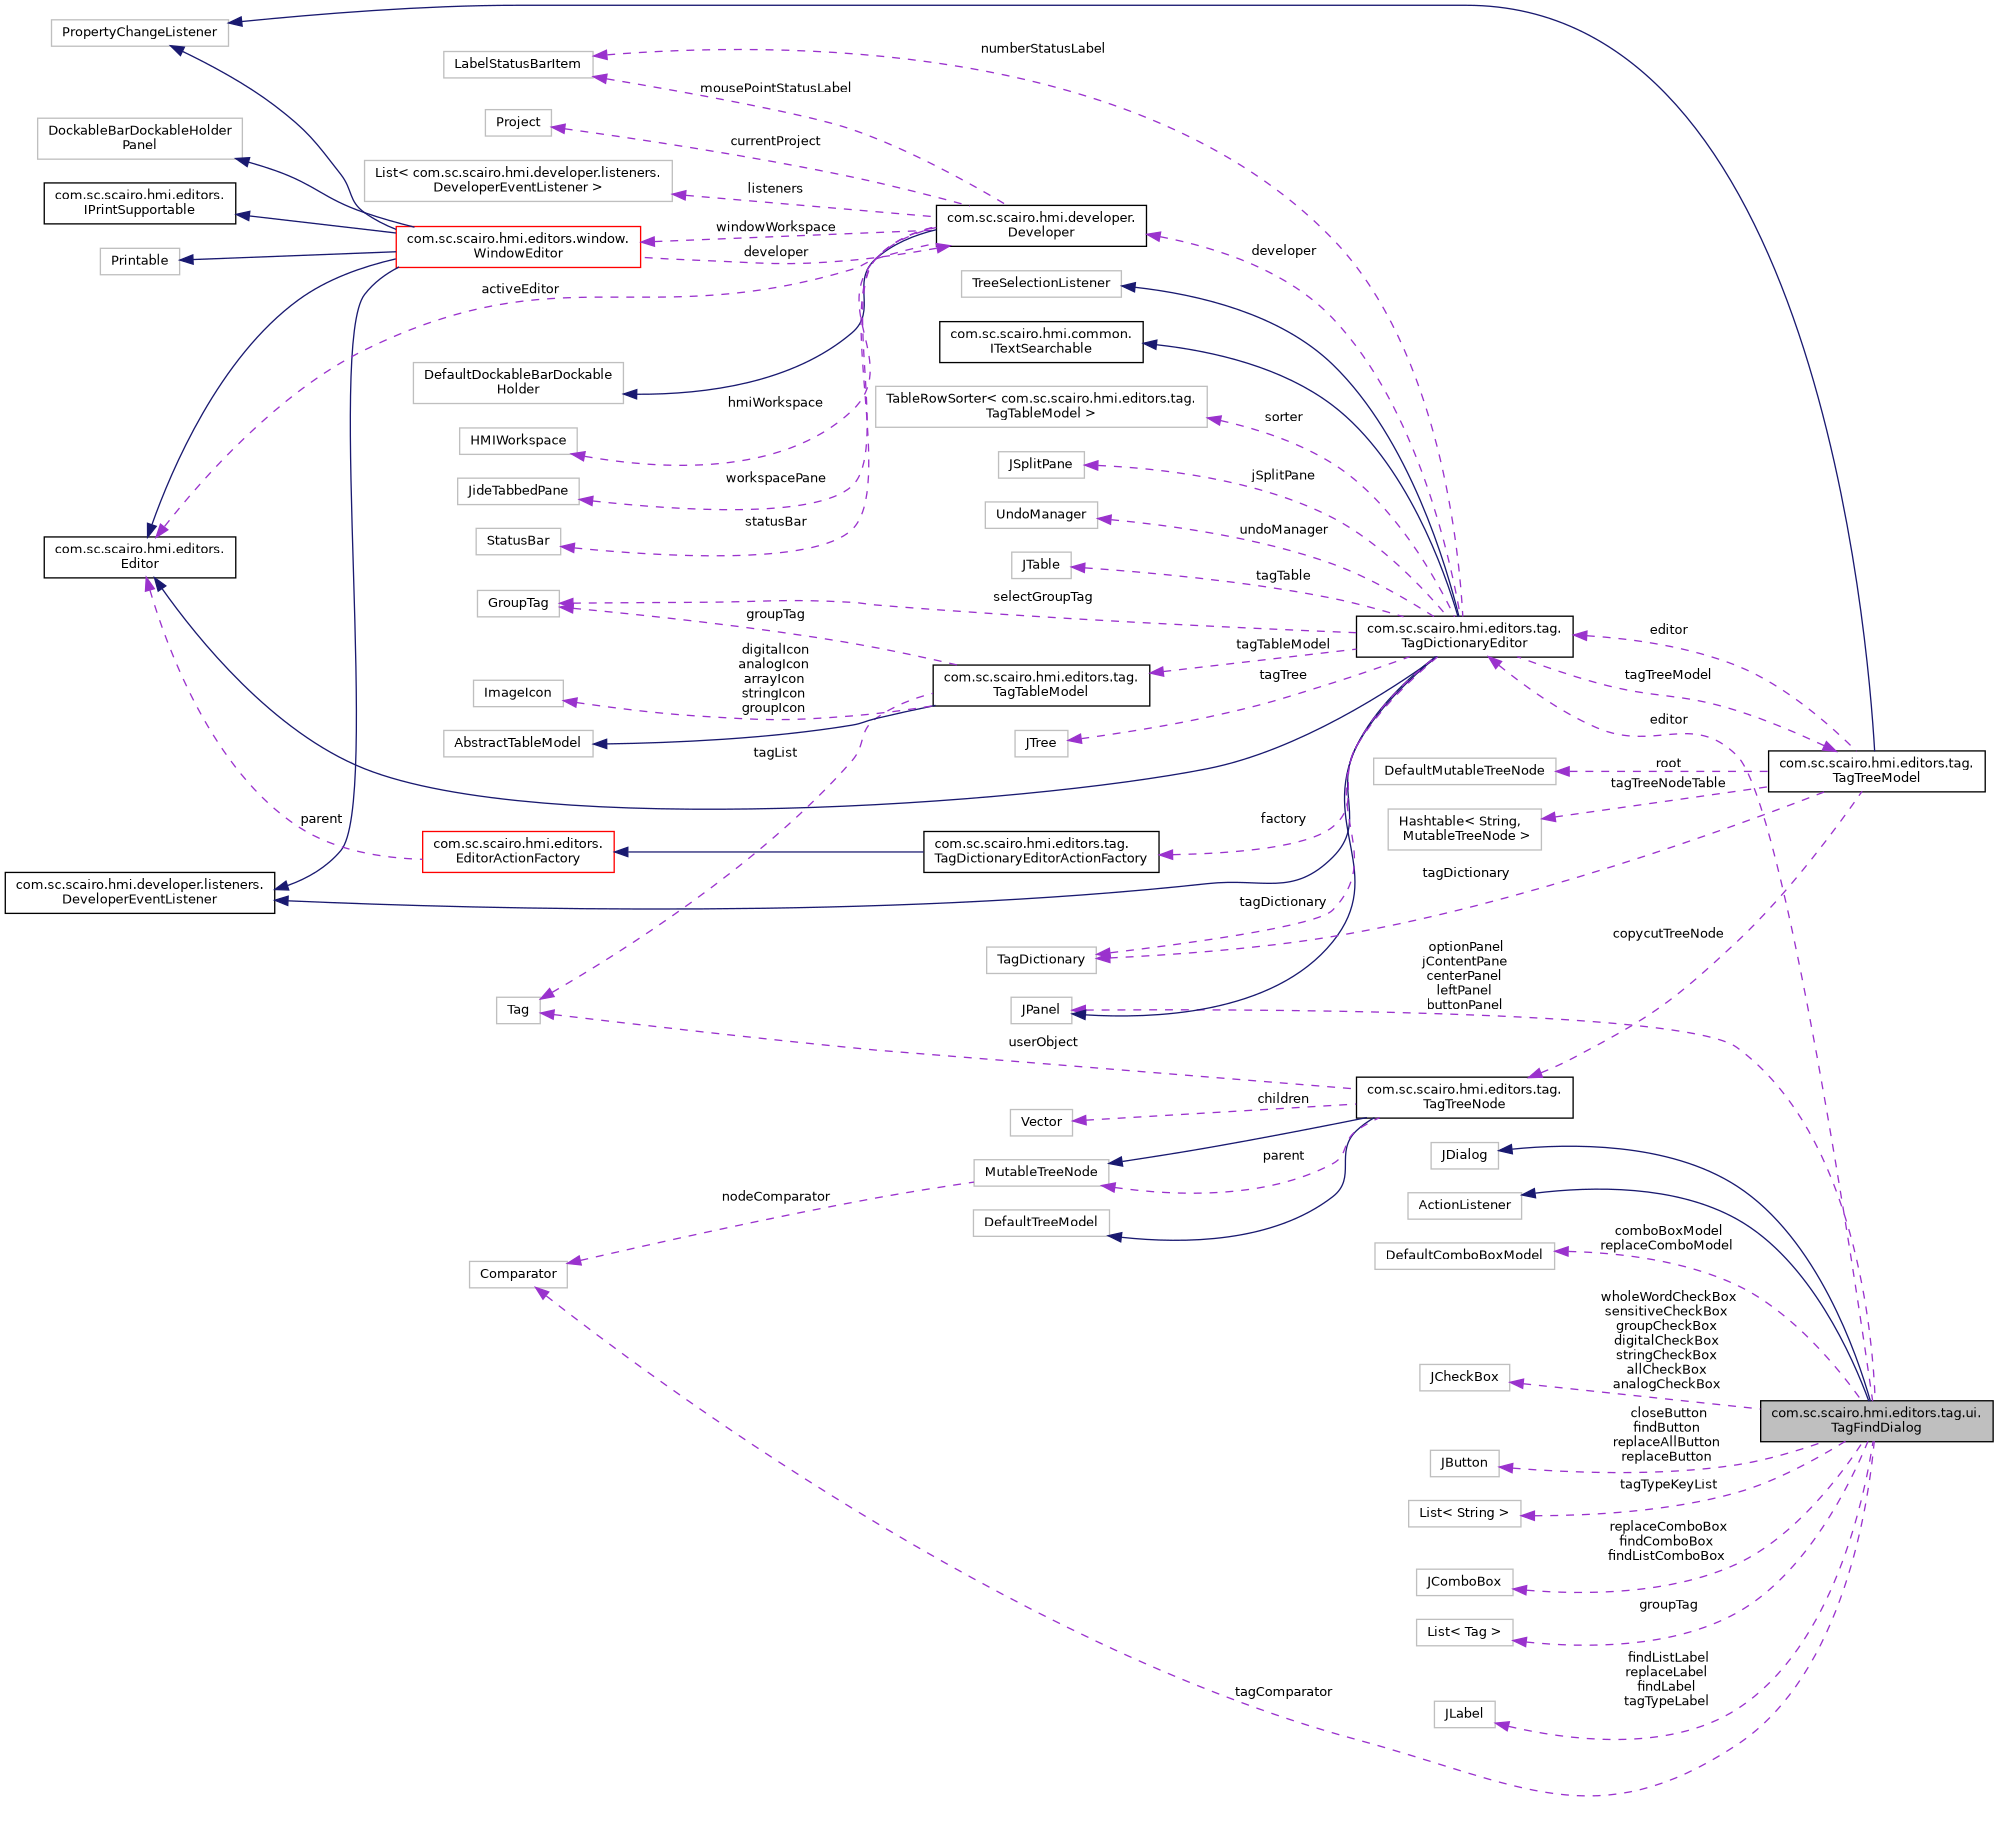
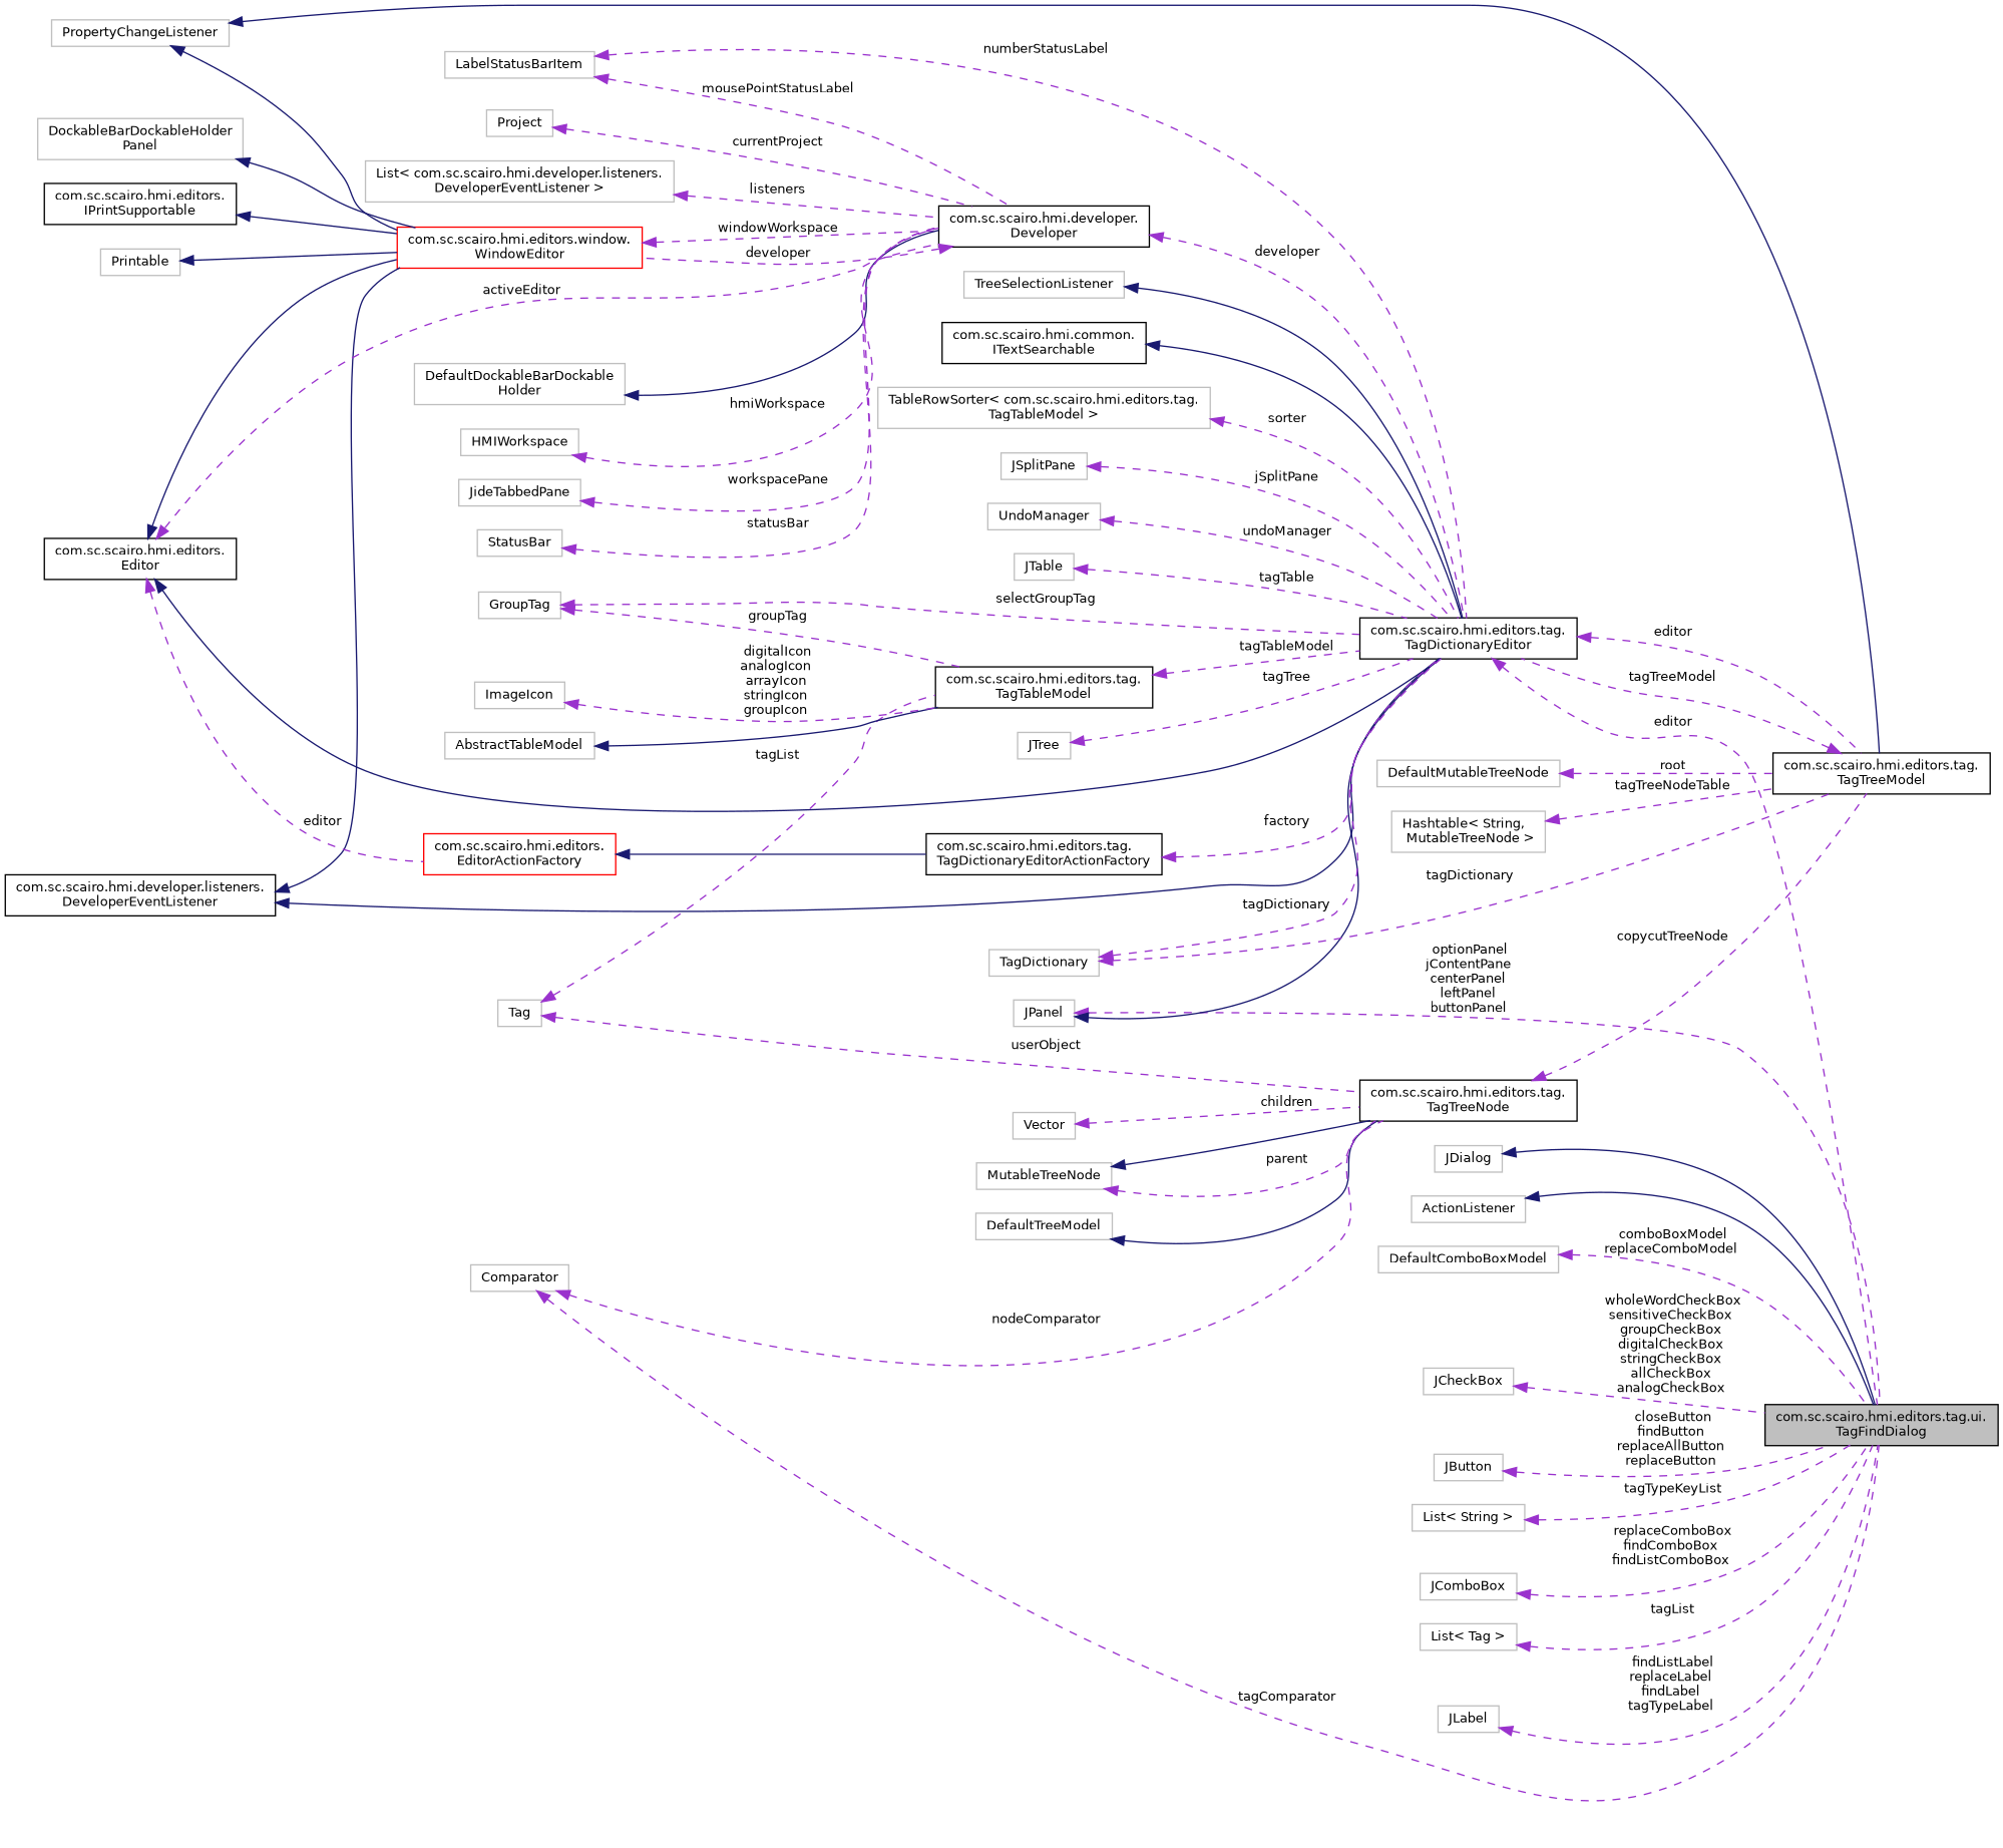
  digraph {
    rankdir=LR
    node [color=grey75 fillcolor=white fontname=Helvetica fontsize=10 shape=record style=filled]
    edge [color=darkorchid3 dir=back fontname=Helvetica fontsize=10 labelfontname=Helvetica labelfontsize=10 style=dashed]
    n1 [color=black fillcolor=grey75 fontcolor=black height=0.2 label="com.sc.scairo.hmi.editors.tag.ui.\lTagFindDialog" width=0.4]
    n2 [height=0.2 label=JDialog width=0.4]
    n3 [height=0.2 label=ActionListener width=0.4]
    n4 [color=black height=0.2 label="com.sc.scairo.hmi.editors.tag.\lTagDictionaryEditor" width=0.4]
    n5 [color=black height=0.2 label="com.sc.scairo.hmi.editors.tag.\lTagTreeModel" width=0.4]
    n6 [height=0.2 label=JPanel width=0.4]
    n7 [color=black height=0.2 label="com.sc.scairo.hmi.developer.listeners.\lDeveloperEventListener" width=0.4]
    n8 [color=red height=0.2 label="com.sc.scairo.hmi.editors.window.\lWindowEditor" width=0.4]
    n9 [color=black height=0.2 label="com.sc.scairo.hmi.developer.\lDeveloper" width=0.4]
    n10 [color=black height=0.2 label="com.sc.scairo.hmi.editors.\lEditor" width=0.4]
    n11 [color=red height=0.2 label="com.sc.scairo.hmi.editors.\lEditorActionFactory" width=0.4]
    n12 [color=black height=0.2 label="com.sc.scairo.hmi.editors.tag.\lTagDictionaryEditorActionFactory" width=0.4]
    n13 [height=0.2 label=TreeSelectionListener width=0.4]
    n14 [color=black height=0.2 label="com.sc.scairo.hmi.common.\lITextSearchable" width=0.4]
    n15 [height=0.2 label=TagDictionary width=0.4]
    n16 [height=0.2 label="TableRowSorter\< com.sc.scairo.hmi.editors.tag.\lTagTableModel \>" width=0.4]
    n17 [height=0.2 label=JSplitPane width=0.4]
    n18 [height=0.2 label=UndoManager width=0.4]
    n19 [height=0.2 label=LabelStatusBarItem width=0.4]
    n20 [height=0.2 label=GroupTag width=0.4]
    n21 [color=black height=0.2 label="com.sc.scairo.hmi.editors.tag.\lTagTableModel" width=0.4]
    n22 [height=0.2 label=JTable width=0.4]
    n23 [height=0.2 label=DefaultTreeModel width=0.4]
    n24 [color=black height=0.2 label="com.sc.scairo.hmi.editors.tag.\lTagTreeNode" width=0.4]
    n25 [height=0.2 label=PropertyChangeListener width=0.4]
    n26 [height=0.2 label=DefaultMutableTreeNode width=0.4]
    n27 [height=0.2 label="Hashtable\< String,\l MutableTreeNode \>" width=0.4]
    n28 [height=0.2 label=MutableTreeNode width=0.4]
    n29 [height=0.2 label=Vector width=0.4]
    n30 [height=0.2 label=Comparator width=0.4]
    n31 [height=0.2 label=Tag width=0.4]
    n32 [height=0.2 label="DefaultDockableBarDockable\lHolder" width=0.4]
    n33 [height=0.2 label=HMIWorkspace width=0.4]
    n34 [height=0.2 label="DockableBarDockableHolder\lPanel" width=0.4]
    n35 [color=black height=0.2 label="com.sc.scairo.hmi.editors.\lIPrintSupportable" width=0.4]
    n36 [height=0.2 label=Printable width=0.4]
    n37 [height=0.2 label=JideTabbedPane width=0.4]
    n38 [height=0.2 label=StatusBar width=0.4]
    n39 [height=0.2 label=Project width=0.4]
    n40 [height=0.2 label="List\< com.sc.scairo.hmi.developer.listeners.\lDeveloperEventListener \>" width=0.4]
    n41 [height=0.2 label=JTree width=0.4]
    n42 [height=0.2 label=AbstractTableModel width=0.4]
    n43 [height=0.2 label=ImageIcon width=0.4]
    n44 [height=0.2 label=DefaultComboBoxModel width=0.4]
    n45 [height=0.2 label=JCheckBox width=0.4]
    n46 [height=0.2 label=JButton width=0.4]
    n47 [height=0.2 label="List\< String \>" width=0.4]
    n48 [height=0.2 label=JComboBox width=0.4]
    n49 [height=0.2 label="List\< Tag \>" width=0.4]
    n50 [height=0.2 label=JLabel width=0.4]
    n2 -> n1 [color=midnightblue style=solid]
    n3 -> n1 [color=midnightblue style=solid]
    n4 -> n1 [label=" editor"]
    n4 -> n5 [label=" editor"]
    n5 -> n4 [label=" tagTreeModel"]
    n6 -> n1 [label=" optionPanel\njContentPane\ncenterPanel\nleftPanel\nbuttonPanel"]
    n6 -> n4 [color=midnightblue style=solid]
    n7 -> n4 [color=midnightblue style=solid]
    n7 -> n8 [color=midnightblue style=solid]
    n8 -> n9 [label=" windowWorkspace"]
    n9 -> n4 [label=" developer"]
    n9 -> n8 [label=" developer"]
    n10 -> n4 [color=midnightblue style=solid]
    n10 -> n8 [color=midnightblue style=solid]
    n10 -> n9 [label=" activeEditor"]
-   n10 -> n11 [label=" parent"]
+   n10 -> n11 [label=" editor"]
    n11 -> n12 [color=midnightblue style=solid]
    n12 -> n4 [label=" factory"]
    n13 -> n4 [color=midnightblue style=solid]
    n14 -> n4 [color=midnightblue style=solid]
    n15 -> n4 [label=" tagDictionary"]
    n15 -> n5 [label=" tagDictionary"]
    n16 -> n4 [label=" sorter"]
    n17 -> n4 [label=" jSplitPane"]
    n18 -> n4 [label=" undoManager"]
    n19 -> n4 [label=" numberStatusLabel"]
    n19 -> n9 [label=" mousePointStatusLabel"]
    n20 -> n4 [label=" selectGroupTag"]
    n20 -> n21 [label=" groupTag"]
    n21 -> n4 [label=" tagTableModel"]
    n22 -> n4 [label=" tagTable"]
    n23 -> n24 [color=midnightblue style=solid]
    n24 -> n5 [label=" copycutTreeNode"]
    n25 -> n5 [color=midnightblue style=solid]
    n25 -> n8 [color=midnightblue style=solid]
    n26 -> n5 [label=" root"]
    n27 -> n5 [label=" tagTreeNodeTable"]
    n28 -> n24 [color=midnightblue style=solid]
    n28 -> n24 [label=" parent"]
    n29 -> n24 [label=" children"]
    n30 -> n1 [label=" tagComparator"]
-   n30 -> n28 [label=" nodeComparator"]
+   n30 -> n24 [label=" nodeComparator"]
    n31 -> n21 [label=" tagList"]
    n31 -> n24 [label=" userObject"]
    n32 -> n9 [color=midnightblue style=solid]
    n33 -> n9 [label=" hmiWorkspace"]
    n34 -> n8 [color=midnightblue style=solid]
    n35 -> n8 [color=midnightblue style=solid]
    n36 -> n8 [color=midnightblue style=solid]
    n37 -> n9 [label=" workspacePane"]
    n38 -> n9 [label=" statusBar"]
    n39 -> n9 [label=" currentProject"]
    n40 -> n9 [label=" listeners"]
    n41 -> n4 [label=" tagTree"]
    n42 -> n21 [color=midnightblue style=solid]
    n43 -> n21 [label=" digitalIcon\nanalogIcon\narrayIcon\nstringIcon\ngroupIcon"]
    n44 -> n1 [label=" comboBoxModel\nreplaceComboModel"]
    n45 -> n1 [label=" wholeWordCheckBox\nsensitiveCheckBox\ngroupCheckBox\ndigitalCheckBox\nstringCheckBox\nallCheckBox\nanalogCheckBox"]
    n46 -> n1 [label=" closeButton\nfindButton\nreplaceAllButton\nreplaceButton"]
    n47 -> n1 [label=" tagTypeKeyList"]
    n48 -> n1 [label=" replaceComboBox\nfindComboBox\nfindListComboBox"]
-   n49 -> n1 [label=" groupTag"]
+   n49 -> n1 [label=" tagList"]
    n50 -> n1 [label=" findListLabel\nreplaceLabel\nfindLabel\ntagTypeLabel"]
  }
